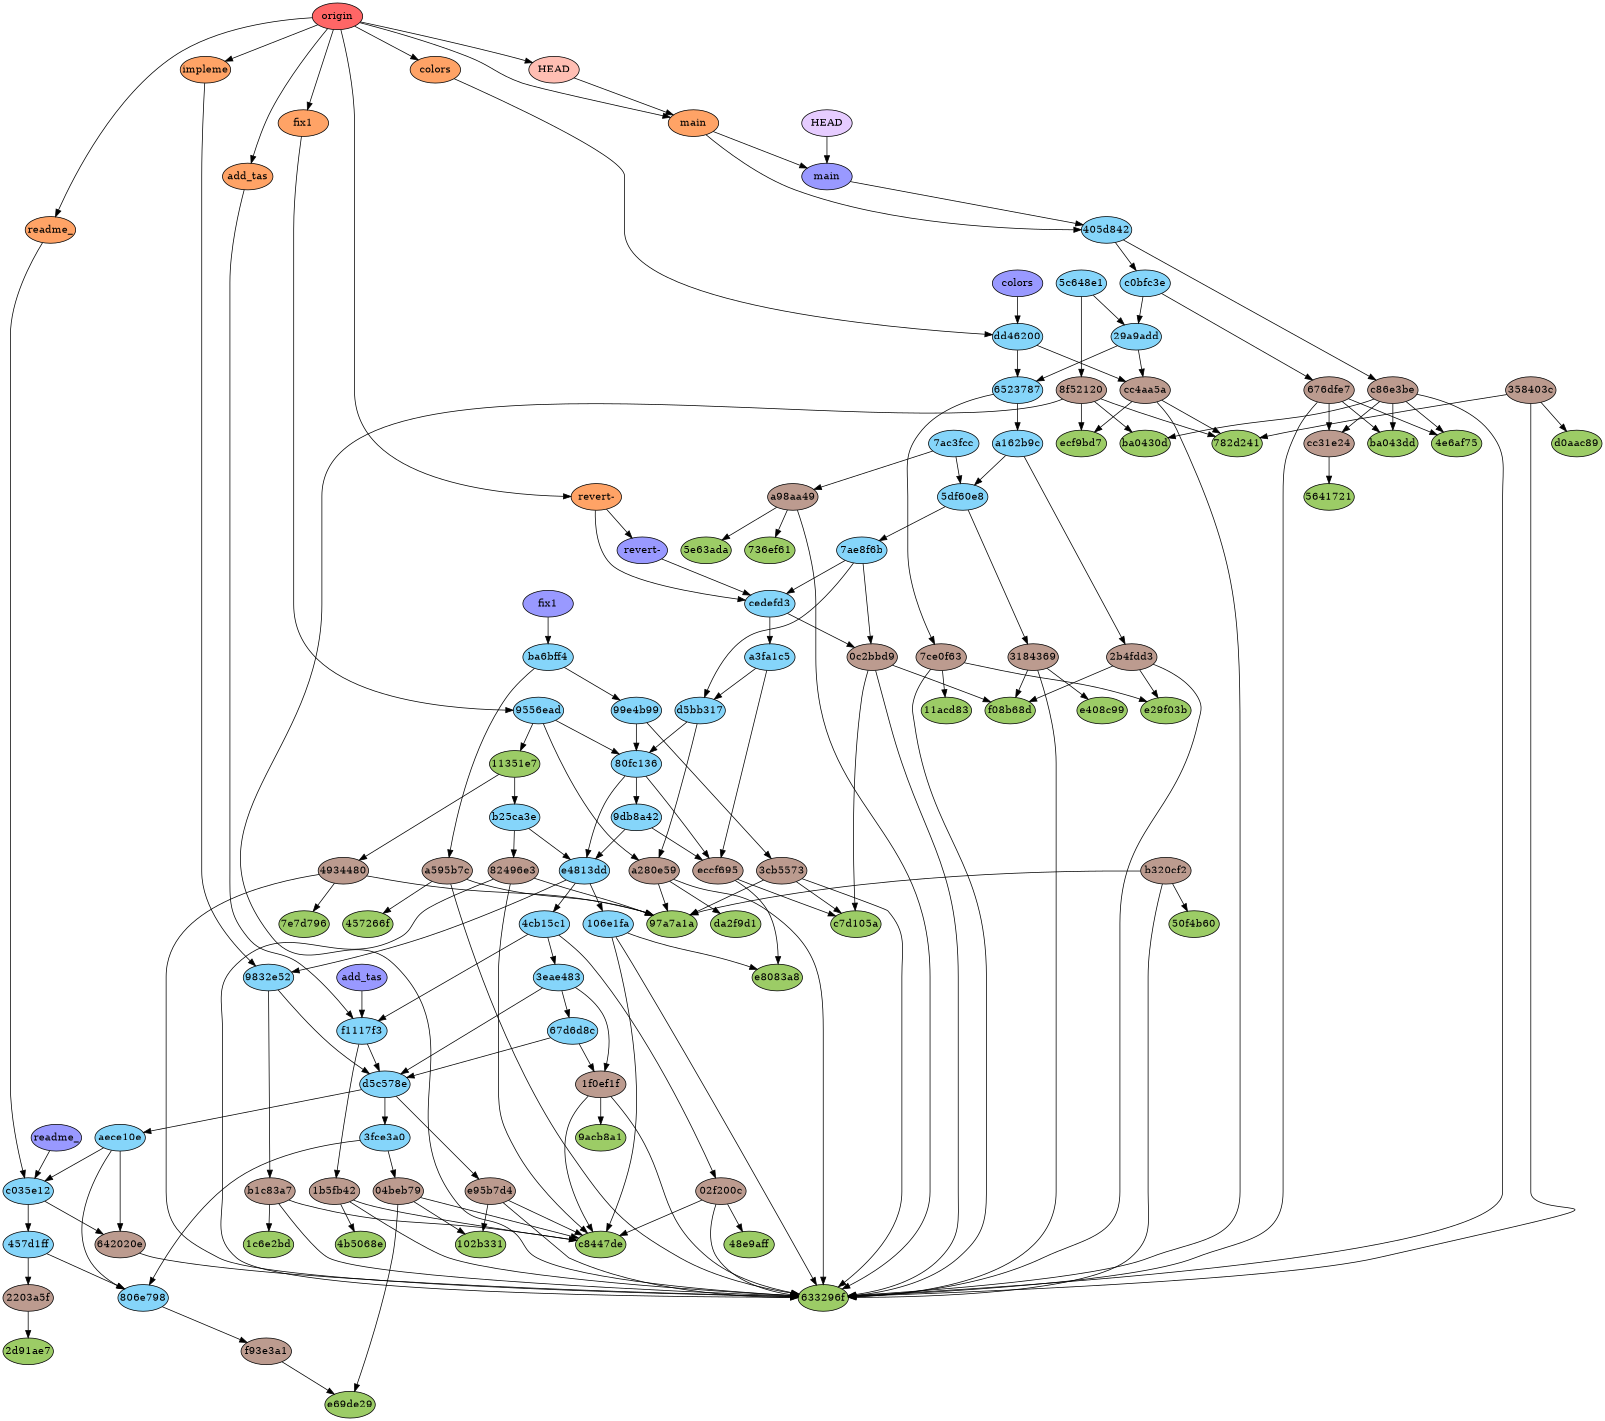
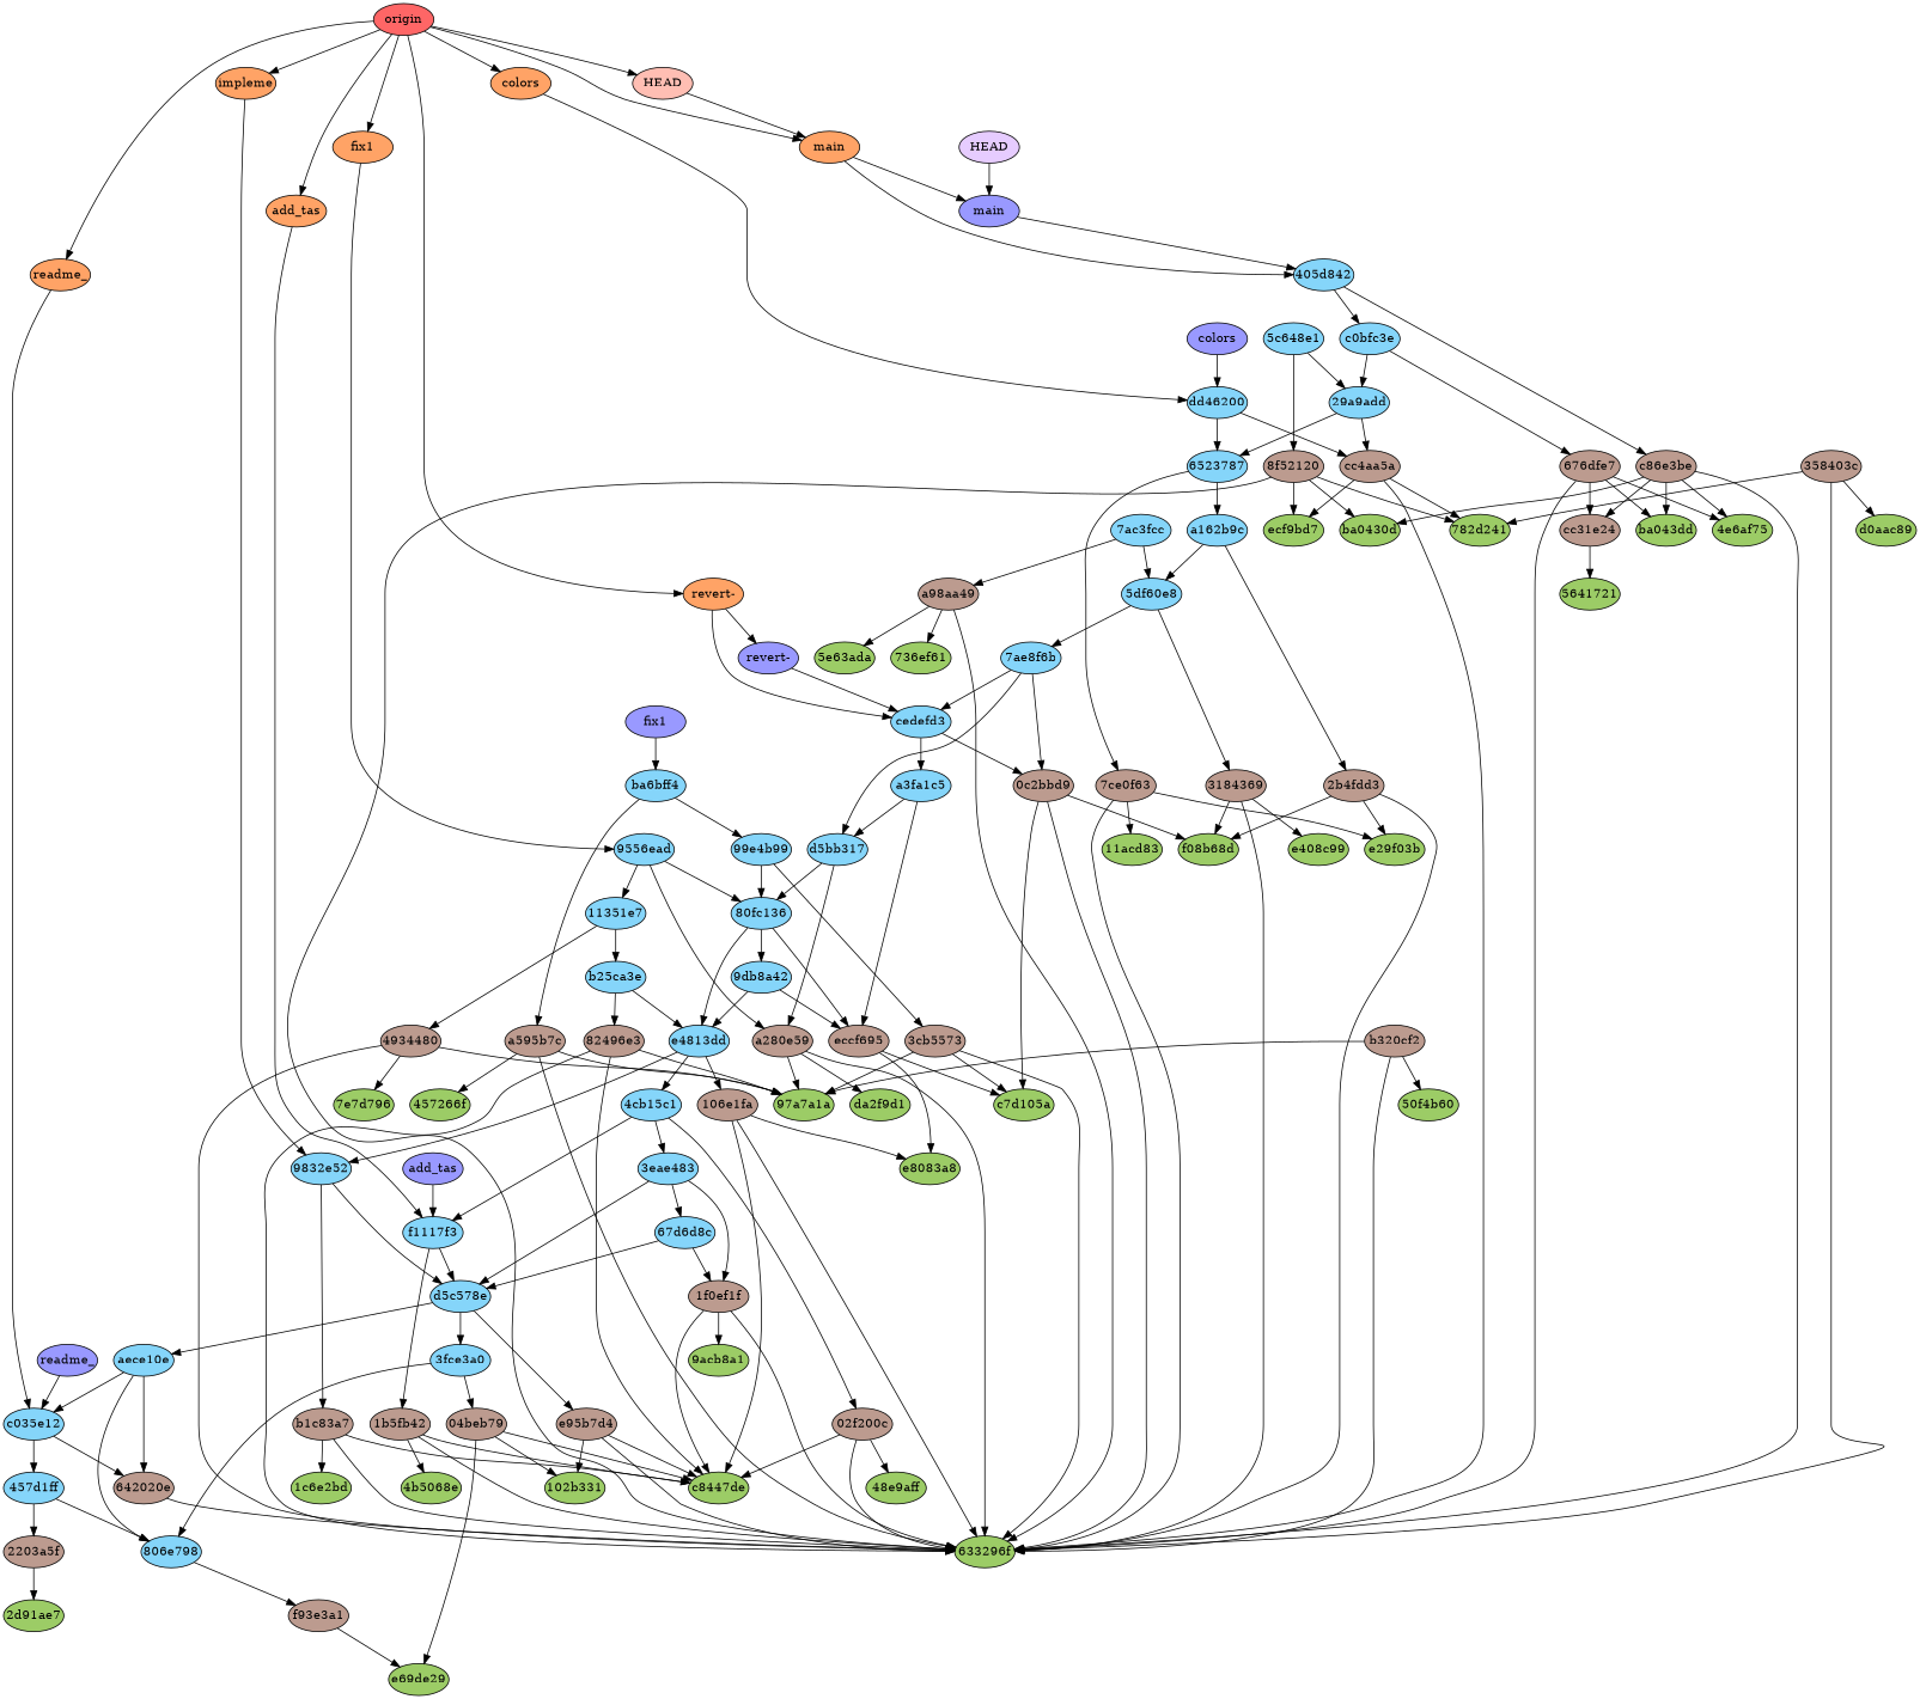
  digraph {
    node [fillcolor="#85d5fa" fixedsize=true style=filled]
    n1 [fillcolor="#9ccc66" label="102b331" width=0.95]
    n2 [fillcolor="#9ccc66" label="11acd83" width=0.95]
    n3 [fillcolor="#9ccc66" label="1c6e2bd" width=0.95]
    n4 [fillcolor="#9ccc66" label="2d91ae7" width=0.95]
    n5 [fillcolor="#9ccc66" label="457266f" width=0.95]
    n6 [fillcolor="#9ccc66" label="48e9aff" width=0.95]
    n7 [fillcolor="#9ccc66" label="4b5068e" width=0.95]
    n8 [fillcolor="#9ccc66" label="4e6af75" width=0.95]
    n9 [fillcolor="#9ccc66" label="50f4b60" width=0.95]
    n10 [fillcolor="#9ccc66" label=5641721 width=0.95]
    n11 [fillcolor="#9ccc66" label="5e63ada" width=0.95]
    n12 [fillcolor="#9ccc66" label="633296f" width=0.95]
    n13 [fillcolor="#9ccc66" label="736ef61" width=0.95]
    n14 [fillcolor="#9ccc66" label="782d241" width=0.95]
    n15 [fillcolor="#9ccc66" label="7e7d796" width=0.95]
    n16 [fillcolor="#9ccc66" label="97a7a1a" width=0.95]
    n17 [fillcolor="#9ccc66" label="9acb8a1" width=0.95]
    n18 [fillcolor="#9ccc66" label=ba0430d width=0.95]
    n19 [fillcolor="#9ccc66" label=ba043dd width=0.95]
    n20 [fillcolor="#9ccc66" label=c7d105a width=0.95]
    n21 [fillcolor="#9ccc66" label=c8447de width=0.95]
    n22 [fillcolor="#9ccc66" label=d0aac89 width=0.95]
    n23 [fillcolor="#9ccc66" label=da2f9d1 width=0.95]
    n24 [fillcolor="#9ccc66" label=e29f03b width=0.95]
    n25 [fillcolor="#9ccc66" label=e408c99 width=0.95]
    n26 [fillcolor="#9ccc66" label=e69de29 width=0.95]
    n27 [fillcolor="#9ccc66" label=e8083a8 width=0.95]
    n28 [fillcolor="#9ccc66" label=ecf9bd7 width=0.95]
    n29 [fillcolor="#9ccc66" label=f08b68d width=0.95]
    n30 [fillcolor="#bc9b8f" label="02f200c" width=0.95]
    n31 [fillcolor="#bc9b8f" label="04beb79" width=0.95]
    n32 [fillcolor="#bc9b8f" label="0c2bbd9" width=0.95]
-   n33 [label="106e1fa" width=0.95]
+   n33 [fillcolor="#bc9b8f" label="106e1fa" width=0.95]
    n34 [fillcolor="#bc9b8f" label="1b5fb42" width=0.95]
    n35 [fillcolor="#bc9b8f" label="1f0ef1f" width=0.95]
    n36 [fillcolor="#bc9b8f" label="2203a5f" width=0.95]
    n37 [fillcolor="#bc9b8f" label="2b4fdd3" width=0.95]
    n38 [fillcolor="#bc9b8f" label=3184369 width=0.95]
    n39 [fillcolor="#bc9b8f" label="358403c" width=0.95]
    n40 [fillcolor="#bc9b8f" label="3cb5573" width=0.95]
    n41 [fillcolor="#bc9b8f" label=4934480 width=0.95]
    n42 [fillcolor="#bc9b8f" label="642020e" width=0.95]
    n43 [fillcolor="#bc9b8f" label="676dfe7" width=0.95]
    n44 [fillcolor="#bc9b8f" label=cc31e24 width=0.95]
    n45 [fillcolor="#bc9b8f" label="7ce0f63" width=0.95]
    n46 [fillcolor="#bc9b8f" label="82496e3" width=0.95]
    n47 [fillcolor="#bc9b8f" label="8f52120" width=0.95]
    n48 [fillcolor="#bc9b8f" label=a280e59 width=0.95]
    n49 [fillcolor="#bc9b8f" label=a595b7c width=0.95]
    n50 [fillcolor="#bc9b8f" label=a98aa49 width=0.95]
    n51 [fillcolor="#bc9b8f" label=b1c83a7 width=0.95]
    n52 [fillcolor="#bc9b8f" label=b320cf2 width=0.95]
    n53 [fillcolor="#bc9b8f" label=c86e3be width=0.95]
    n54 [fillcolor="#bc9b8f" label=cc4aa5a width=0.95]
    n55 [fillcolor="#bc9b8f" label=e95b7d4 width=0.95]
    n56 [fillcolor="#bc9b8f" label=eccf695 width=0.95]
    n57 [fillcolor="#bc9b8f" label=f93e3a1 width=0.95]
-   n58 [fillcolor="#9ccc66" label="11351e7" width=0.95]
+   n58 [label="11351e7" width=0.95]
    n59 [label=b25ca3e width=0.95]
    n60 [label=e4813dd width=0.95]
    n61 [label="4cb15c1" width=0.95]
    n62 [label="9832e52" width=0.95]
    n63 [label="29a9add" width=0.95]
    n64 [label=6523787 width=0.95]
    n65 [label=a162b9c width=0.95]
    n66 [label="5df60e8" width=0.95]
    n67 [label="3eae483" width=0.95]
    n68 [label=d5c578e width=0.95]
    n69 [label="67d6d8c" width=0.95]
    n70 [label="3fce3a0" width=0.95]
    n71 [label=aece10e width=0.95]
    n72 [label="806e798" width=0.95]
    n73 [label=c035e12 width=0.95]
    n74 [label="405d842" width=0.95]
    n75 [label=c0bfc3e width=0.95]
    n76 [label="457d1ff" width=0.95]
    n77 [label=f1117f3 width=0.95]
    n78 [label="5c648e1" width=0.95]
    n79 [label="7ae8f6b" width=0.95]
    n80 [label=d5bb317 width=0.95]
    n81 [label=cedefd3 width=0.95]
    n82 [label="80fc136" width=0.95]
    n83 [label=a3fa1c5 width=0.95]
    n84 [label="7ac3fcc" width=0.95]
    n85 [label="9db8a42" width=0.95]
    n86 [label="9556ead" width=0.95]
    n87 [label="99e4b99" width=0.95]
    n88 [label=ba6bff4 width=0.95]
    n89 [label=dd46200 width=0.95]
    n90 [fillcolor="#9999ff" label=add_tas width=0.95]
    n91 [fillcolor="#9999ff" label=colors width=0.95]
    n92 [fillcolor="#9999ff" label=fix1 width=0.95]
    n93 [fillcolor="#9999ff" label=main width=0.95]
    n94 [fillcolor="#9999ff" label=readme_ width=0.95]
    n95 [fillcolor="#9999ff" label="revert-" width=0.95]
    n96 [fillcolor="#e6ccff" label=HEAD width=0.95]
    n97 [fillcolor="#ffa366" label=add_tas width=0.95]
    n98 [fillcolor="#ffa366" label=colors width=0.95]
    n99 [fillcolor="#ffa366" label=fix1 width=0.95]
    n100 [fillcolor="#ffa366" label=impleme width=0.95]
    n101 [fillcolor="#ffa366" label=main width=0.95]
    n102 [fillcolor="#ffa366" label=readme_ width=0.95]
    n103 [fillcolor="#ffa366" label="revert-" width=0.95]
    n104 [fillcolor="#ffbeb3" label=HEAD width=0.95]
    n105 [fillcolor="#ff6666" label=origin width=0.95]
    n30 -> n6
    n30 -> n12
    n30 -> n21
    n31 -> n1
    n31 -> n21
    n31 -> n26
    n32 -> n12
    n32 -> n20
    n32 -> n29
    n33 -> n12
    n33 -> n21
    n33 -> n27
    n34 -> n7
    n34 -> n12
    n34 -> n21
    n35 -> n12
    n35 -> n17
    n35 -> n21
    n36 -> n4
    n37 -> n12
    n37 -> n24
    n37 -> n29
    n38 -> n12
    n38 -> n25
    n38 -> n29
    n39 -> n12
    n39 -> n14
    n39 -> n22
    n40 -> n12
    n40 -> n16
    n40 -> n20
    n41 -> n12
    n41 -> n15
    n41 -> n16
    n42 -> n12
    n43 -> n8
    n43 -> n12
    n43 -> n19
    n43 -> n44
    n44 -> n10
    n45 -> n2
    n45 -> n12
    n45 -> n24
    n46 -> n12
    n46 -> n16
    n46 -> n21
    n47 -> n12
    n47 -> n14
    n47 -> n18
    n47 -> n28
    n48 -> n12
    n48 -> n16
    n48 -> n23
    n49 -> n5
    n49 -> n12
    n49 -> n16
    n50 -> n11
    n50 -> n12
    n50 -> n13
    n51 -> n3
    n51 -> n12
    n51 -> n21
    n52 -> n9
    n52 -> n12
    n52 -> n16
    n53 -> n8
    n53 -> n12
    n53 -> n18
    n53 -> n19
    n53 -> n44
    n54 -> n12
    n54 -> n14
    n54 -> n28
    n55 -> n1
    n55 -> n12
    n55 -> n21
    n56 -> n20
    n56 -> n27
    n57 -> n26
    n58 -> n41
    n58 -> n59
    n59 -> n46
    n59 -> n60
    n60 -> n33
    n60 -> n61
    n60 -> n62
    n61 -> n30
    n61 -> n67
    n61 -> n77
    n62 -> n51
    n62 -> n68
    n63 -> n54
    n63 -> n64
    n64 -> n45
    n64 -> n65
    n65 -> n37
    n65 -> n66
    n66 -> n38
    n66 -> n79
    n67 -> n35
    n67 -> n68
    n67 -> n69
    n68 -> n55
    n68 -> n70
    n68 -> n71
    n69 -> n35
    n69 -> n68
    n70 -> n31
    n70 -> n72
    n71 -> n42
    n71 -> n72
    n71 -> n73
    n72 -> n57
    n73 -> n42
    n73 -> n76
    n74 -> n53
    n74 -> n75
    n75 -> n43
    n75 -> n63
    n76 -> n36
    n76 -> n72
    n77 -> n34
    n77 -> n68
    n78 -> n47
    n78 -> n63
    n79 -> n32
    n79 -> n80
    n79 -> n81
    n80 -> n48
    n80 -> n82
    n81 -> n32
    n81 -> n83
    n82 -> n56
    n82 -> n60
    n82 -> n85
    n83 -> n56
    n83 -> n80
    n84 -> n50
    n84 -> n66
    n85 -> n56
    n85 -> n60
    n86 -> n48
    n86 -> n58
    n86 -> n82
    n87 -> n40
    n87 -> n82
    n88 -> n49
    n88 -> n87
    n89 -> n54
    n89 -> n64
    n90 -> n77
    n91 -> n89
    n92 -> n88
    n93 -> n74
    n94 -> n73
    n95 -> n81
    n96 -> n93
    n97 -> n77
    n98 -> n89
    n99 -> n86
    n100 -> n62
    n101 -> n74
    n101 -> n93
    n102 -> n73
    n103 -> n81
    n103 -> n95
    n104 -> n101
    n105 -> n97
    n105 -> n98
    n105 -> n99
    n105 -> n100
    n105 -> n101
    n105 -> n102
    n105 -> n103
    n105 -> n104
  }
